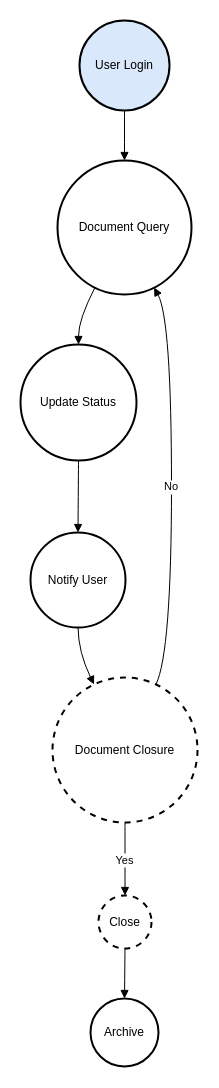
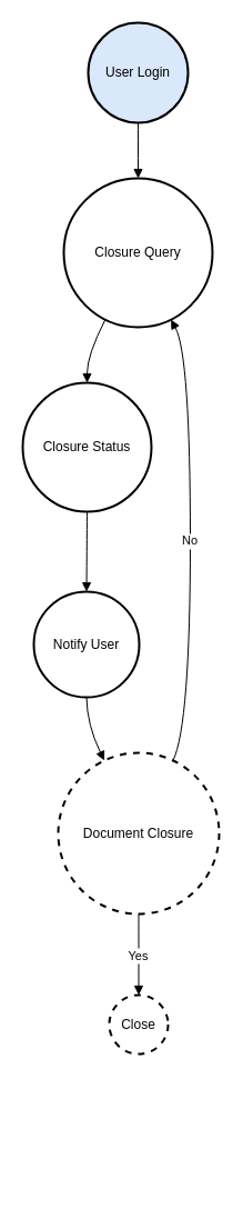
  <mxCell id="0" />
  <mxCell id="1" parent="0" />
  <mxCell id="2" value="User Login" style="ellipse;aspect=fixed;strokeWidth=2;whiteSpace=wrap;fillColor=#dae8fc;" vertex="1" parent="1"><mxGeometry x="79" y="20" width="90" height="90" as="geometry" /></mxCell>
- <mxCell id="3" value="Document Query" style="ellipse;aspect=fixed;strokeWidth=2;whiteSpace=wrap;" vertex="1" parent="1"><mxGeometry x="57" y="160" width="134" height="134" as="geometry" /></mxCell>
- <mxCell id="4" value="Update Status" style="ellipse;aspect=fixed;strokeWidth=2;whiteSpace=wrap;" vertex="1" parent="1"><mxGeometry x="20" y="344" width="116" height="116" as="geometry" /></mxCell>
+ <mxCell id="3" value="Closure Query" style="ellipse;aspect=fixed;strokeWidth=2;whiteSpace=wrap;" vertex="1" parent="1"><mxGeometry x="57" y="160" width="134" height="134" as="geometry" /></mxCell>
+ <mxCell id="4" value="Closure Status" style="ellipse;aspect=fixed;strokeWidth=2;whiteSpace=wrap;" vertex="1" parent="1"><mxGeometry x="20" y="344" width="116" height="116" as="geometry" /></mxCell>
  <mxCell id="5" value="Notify User" style="ellipse;aspect=fixed;strokeWidth=2;whiteSpace=wrap;" vertex="1" parent="1"><mxGeometry x="30" y="532" width="95" height="95" as="geometry" /></mxCell>
  <mxCell id="6" value="Document Closure" style="ellipse;aspect=fixed;strokeWidth=2;whiteSpace=wrap;dashed=1;" vertex="1" parent="1"><mxGeometry x="52" y="677" width="145" height="145" as="geometry" /></mxCell>
  <mxCell id="7" value="Close" style="ellipse;aspect=fixed;strokeWidth=2;whiteSpace=wrap;dashed=1;" vertex="1" parent="1"><mxGeometry x="98" y="895" width="53" height="53" as="geometry" /></mxCell>
- <mxCell id="8" value="Archive" style="ellipse;aspect=fixed;strokeWidth=2;whiteSpace=wrap;" vertex="1" parent="1"><mxGeometry x="90" y="998" width="68" height="68" as="geometry" /></mxCell>
  <mxCell id="9" value="" style="curved=1;startArrow=none;endArrow=block;exitX=0.5;exitY=1;entryX=0.5;entryY=0;" edge="1" parent="1" source="2" target="3"><mxGeometry relative="1" as="geometry"><Array as="points" /></mxGeometry></mxCell>
  <mxCell id="10" value="" style="curved=1;startArrow=none;endArrow=block;exitX=0.25;exitY=1;entryX=0.5;entryY=0;" edge="1" parent="1" source="3" target="4"><mxGeometry relative="1" as="geometry"><Array as="points"><mxPoint x="78" y="319" /></Array></mxGeometry></mxCell>
  <mxCell id="11" value="" style="curved=1;startArrow=none;endArrow=block;exitX=0.5;exitY=1;entryX=0.5;entryY=0;" edge="1" parent="1" source="4" target="5"><mxGeometry relative="1" as="geometry"><Array as="points" /></mxGeometry></mxCell>
  <mxCell id="12" value="" style="curved=1;startArrow=none;endArrow=block;exitX=0.5;exitY=1;entryX=0.26;entryY=0;" edge="1" parent="1" source="5" target="6"><mxGeometry relative="1" as="geometry"><Array as="points"><mxPoint x="78" y="652" /></Array></mxGeometry></mxCell>
  <mxCell id="13" value="Yes" style="curved=1;startArrow=none;endArrow=block;exitX=0.5;exitY=1;entryX=0.49;entryY=-0.01;" edge="1" parent="1" source="6" target="7"><mxGeometry relative="1" as="geometry"><Array as="points" /></mxGeometry></mxCell>
  <mxCell id="14" value="No" style="curved=1;startArrow=none;endArrow=block;exitX=0.74;exitY=0;entryX=0.75;entryY=1;" edge="1" parent="1" source="6" target="3"><mxGeometry relative="1" as="geometry"><Array as="points"><mxPoint x="171" y="652" /><mxPoint x="171" y="319" /></Array></mxGeometry></mxCell>
- <mxCell id="15" value="" style="curved=1;startArrow=none;endArrow=block;exitX=0.49;exitY=0.99;entryX=0.5;entryY=0;" edge="1" parent="1" source="7" target="8"><mxGeometry relative="1" as="geometry"><Array as="points" /></mxGeometry></mxCell>
